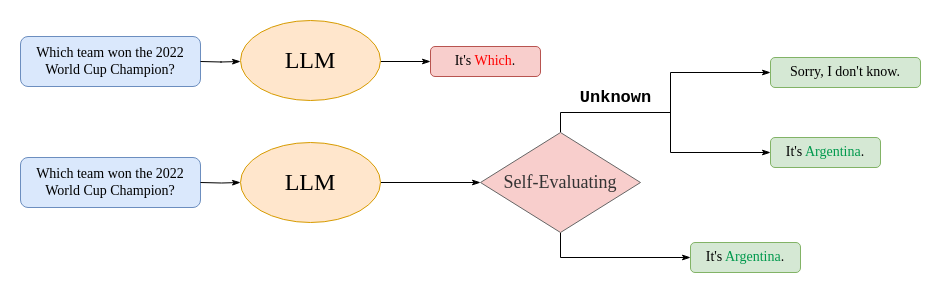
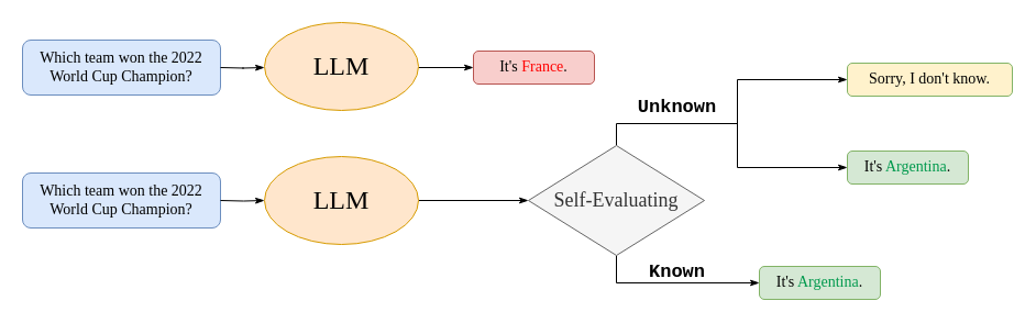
  <mxCell id="0" />
  <mxCell id="1" parent="0" />
  <mxCell id="2" value="&lt;font style=&quot;font-size: 14px;&quot; face=&quot;Georgia&quot;&gt;Which team won the 2022 World Cup Champion?&lt;/font&gt;" style="rounded=1;whiteSpace=wrap;html=1;fillColor=#dae8fc;strokeColor=#6c8ebf;" vertex="1" parent="1"><mxGeometry x="20" y="36" width="180" height="50" as="geometry" /></mxCell>
  <mxCell id="3" style="edgeStyle=orthogonalEdgeStyle;rounded=0;orthogonalLoop=1;jettySize=auto;html=1;exitX=1;exitY=0.5;exitDx=0;exitDy=0;endArrow=classicThin;endFill=1;" edge="1" parent="1"><mxGeometry relative="1" as="geometry"><mxPoint x="380" y="61" as="sourcePoint" /><mxPoint x="430" y="61" as="targetPoint" /></mxGeometry></mxCell>
  <mxCell id="4" value="&lt;font face=&quot;Georgia&quot; style=&quot;&quot;&gt;&lt;font style=&quot;font-size: 24px;&quot;&gt;LLM&lt;/font&gt;&lt;br&gt;&lt;/font&gt;" style="ellipse;whiteSpace=wrap;html=1;fillColor=#ffe6cc;strokeColor=#d79b00;" vertex="1" parent="1"><mxGeometry x="240" y="20" width="140" height="80" as="geometry" /></mxCell>
  <mxCell id="5" style="edgeStyle=orthogonalEdgeStyle;rounded=0;orthogonalLoop=1;jettySize=auto;html=1;exitX=1;exitY=0.5;exitDx=0;exitDy=0;entryX=0;entryY=0.5;entryDx=0;entryDy=0;endArrow=classicThin;endFill=1;" edge="1" parent="1"><mxGeometry relative="1" as="geometry"><mxPoint x="200" y="61" as="sourcePoint" /><mxPoint x="240" y="61" as="targetPoint" /></mxGeometry></mxCell>
- <mxCell id="6" value="&lt;font style=&quot;font-size: 14px;&quot; face=&quot;Georgia&quot;&gt;It's &lt;font color=&quot;#ff0000&quot;&gt;Which&lt;/font&gt;.&lt;/font&gt;" style="rounded=1;whiteSpace=wrap;html=1;fillColor=#f8cecc;strokeColor=#b85450;" vertex="1" parent="1"><mxGeometry x="430" y="46" width="110" height="30" as="geometry" /></mxCell>
+ <mxCell id="6" value="&lt;font style=&quot;font-size: 14px;&quot; face=&quot;Georgia&quot;&gt;It's &lt;font color=&quot;#ff0000&quot;&gt;France&lt;/font&gt;.&lt;/font&gt;" style="rounded=1;whiteSpace=wrap;html=1;fillColor=#f8cecc;strokeColor=#b85450;" vertex="1" parent="1"><mxGeometry x="430" y="46" width="110" height="30" as="geometry" /></mxCell>
  <mxCell id="7" value="&lt;font style=&quot;font-size: 14px;&quot; face=&quot;Georgia&quot;&gt;Which team won the 2022 World Cup Champion?&lt;/font&gt;" style="rounded=1;whiteSpace=wrap;html=1;fillColor=#dae8fc;strokeColor=#6c8ebf;" vertex="1" parent="1"><mxGeometry x="20" y="157" width="180" height="50" as="geometry" /></mxCell>
  <mxCell id="8" style="edgeStyle=orthogonalEdgeStyle;rounded=0;orthogonalLoop=1;jettySize=auto;html=1;exitX=1;exitY=0.5;exitDx=0;exitDy=0;endArrow=classicThin;endFill=1;entryX=0;entryY=0.5;entryDx=0;entryDy=0;" edge="1" parent="1" source="9" target="14"><mxGeometry relative="1" as="geometry"><mxPoint x="430" y="182" as="targetPoint" /></mxGeometry></mxCell>
  <mxCell id="9" value="&lt;font face=&quot;Georgia&quot; style=&quot;&quot;&gt;&lt;font style=&quot;font-size: 24px;&quot;&gt;LLM&lt;/font&gt;&lt;br&gt;&lt;/font&gt;" style="ellipse;whiteSpace=wrap;html=1;fillColor=#ffe6cc;strokeColor=#d79b00;" vertex="1" parent="1"><mxGeometry x="240" y="142" width="140" height="80" as="geometry" /></mxCell>
  <mxCell id="10" style="edgeStyle=orthogonalEdgeStyle;rounded=0;orthogonalLoop=1;jettySize=auto;html=1;exitX=1;exitY=0.5;exitDx=0;exitDy=0;entryX=0;entryY=0.5;entryDx=0;entryDy=0;endArrow=classicThin;endFill=1;" edge="1" parent="1" target="9"><mxGeometry relative="1" as="geometry"><mxPoint x="200" y="182" as="sourcePoint" /></mxGeometry></mxCell>
  <mxCell id="11" value="&lt;font style=&quot;font-size: 14px;&quot; face=&quot;Georgia&quot;&gt;It's &lt;font color=&quot;#00994d&quot;&gt;Argentina&lt;/font&gt;.&lt;/font&gt;" style="rounded=1;whiteSpace=wrap;html=1;fillColor=#d5e8d4;strokeColor=#82b366;" vertex="1" parent="1"><mxGeometry x="690" y="242" width="110" height="30" as="geometry" /></mxCell>
  <mxCell id="12" style="edgeStyle=orthogonalEdgeStyle;rounded=0;orthogonalLoop=1;jettySize=auto;html=1;exitX=0.5;exitY=1;exitDx=0;exitDy=0;entryX=0;entryY=0.5;entryDx=0;entryDy=0;endArrow=classicThin;endFill=1;" edge="1" parent="1" source="14" target="11"><mxGeometry relative="1" as="geometry" /></mxCell>
  <mxCell id="13" style="edgeStyle=orthogonalEdgeStyle;rounded=0;orthogonalLoop=1;jettySize=auto;html=1;exitX=0.5;exitY=0;exitDx=0;exitDy=0;endArrow=none;endFill=0;" edge="1" parent="1" source="14"><mxGeometry relative="1" as="geometry"><mxPoint x="670" y="112" as="targetPoint" /><Array as="points"><mxPoint x="560" y="112" /><mxPoint x="670" y="112" /></Array></mxGeometry></mxCell>
- <mxCell id="14" value="&lt;font face=&quot;Georgia&quot; style=&quot;font-size: 18px;&quot;&gt;Self-Evaluating&lt;/font&gt;" style="rhombus;whiteSpace=wrap;html=1;fillColor=#f8cecc;fontColor=#333333;strokeColor=#666666;" vertex="1" parent="1"><mxGeometry x="480" y="132" width="160" height="100" as="geometry" /></mxCell>
+ <mxCell id="14" value="&lt;font face=&quot;Georgia&quot; style=&quot;font-size: 18px;&quot;&gt;Self-Evaluating&lt;/font&gt;" style="rhombus;whiteSpace=wrap;html=1;fillColor=#f5f5f5;fontColor=#333333;strokeColor=#666666;" vertex="1" parent="1"><mxGeometry x="480" y="132" width="160" height="100" as="geometry" /></mxCell>
  <mxCell id="15" value="&lt;font style=&quot;font-size: 14px;&quot; face=&quot;Georgia&quot;&gt;It's &lt;font color=&quot;#00994d&quot;&gt;Argentina&lt;/font&gt;.&lt;/font&gt;" style="rounded=1;whiteSpace=wrap;html=1;fillColor=#d5e8d4;strokeColor=#82b366;" vertex="1" parent="1"><mxGeometry x="770" y="137" width="110" height="30" as="geometry" /></mxCell>
  <mxCell id="16" value="&lt;font face=&quot;Courier New&quot; style=&quot;font-size: 17px;&quot;&gt;&lt;b style=&quot;font-size: 17px;&quot;&gt;Unknown&lt;/b&gt;&lt;/font&gt;" style="text;html=1;align=center;verticalAlign=middle;resizable=0;points=[];autosize=1;strokeColor=none;fillColor=none;fontColor=#000000;fontSize=17;" vertex="1" parent="1"><mxGeometry x="570" y="82" width="90" height="30" as="geometry" /></mxCell>
+ <mxCell id="17" value="&lt;font face=&quot;Courier New&quot; style=&quot;font-size: 17px;&quot;&gt;&lt;b style=&quot;font-size: 17px;&quot;&gt;Known&lt;/b&gt;&lt;/font&gt;" style="text;html=1;align=center;verticalAlign=middle;resizable=0;points=[];autosize=1;strokeColor=none;fillColor=none;fontColor=#000000;fontSize=17;" vertex="1" parent="1"><mxGeometry x="580" y="232" width="70" height="30" as="geometry" /></mxCell>
  <mxCell id="18" value="" style="endArrow=none;html=1;rounded=0;" edge="1" parent="1"><mxGeometry width="50" height="50" relative="1" as="geometry"><mxPoint x="670" y="152" as="sourcePoint" /><mxPoint x="670" y="72" as="targetPoint" /></mxGeometry></mxCell>
  <mxCell id="19" value="" style="endArrow=classicThin;html=1;rounded=0;endFill=1;" edge="1" parent="1"><mxGeometry width="50" height="50" relative="1" as="geometry"><mxPoint x="670" y="152" as="sourcePoint" /><mxPoint x="770" y="152" as="targetPoint" /></mxGeometry></mxCell>
- <mxCell id="20" value="&lt;font face=&quot;Georgia&quot;&gt;&lt;span style=&quot;font-size: 14px;&quot;&gt;Sorry, I don't know.&lt;/span&gt;&lt;/font&gt;" style="rounded=1;whiteSpace=wrap;html=1;fillColor=#d5e8d4;strokeColor=#82b366;" vertex="1" parent="1"><mxGeometry x="770" y="57" width="150" height="30" as="geometry" /></mxCell>
+ <mxCell id="20" value="&lt;font face=&quot;Georgia&quot;&gt;&lt;span style=&quot;font-size: 14px;&quot;&gt;Sorry, I don't know.&lt;/span&gt;&lt;/font&gt;" style="rounded=1;whiteSpace=wrap;html=1;fillColor=#fff2cc;strokeColor=#82b366;" vertex="1" parent="1"><mxGeometry x="770" y="57" width="150" height="30" as="geometry" /></mxCell>
  <mxCell id="21" value="" style="endArrow=classicThin;html=1;rounded=0;endFill=1;" edge="1" parent="1"><mxGeometry width="50" height="50" relative="1" as="geometry"><mxPoint x="670" y="72" as="sourcePoint" /><mxPoint x="770" y="72" as="targetPoint" /></mxGeometry></mxCell>
